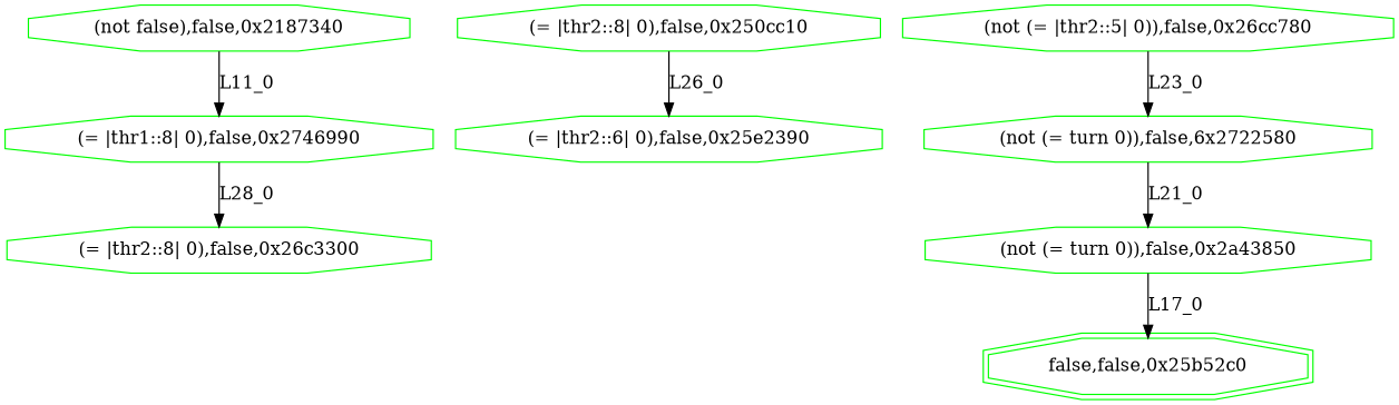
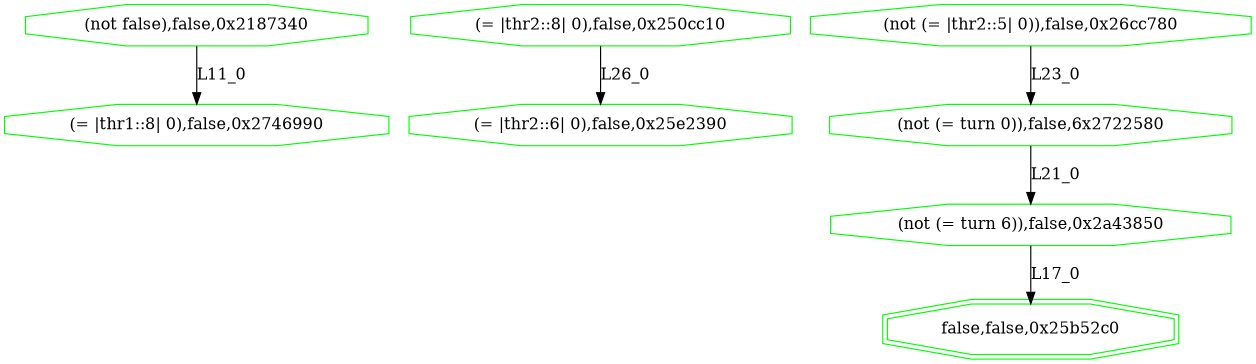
  digraph {
    node [color=green shape=octagon]
    n1 [label="(not false),false,0x2187340"]
    n2 [label="(= |thr1::8| 0),false,0x2746990"]
-   n3 [label="(= |thr2::8| 0),false,0x26c3300"]
    n4 [label="(= |thr2::8| 0),false,0x250cc10"]
    n5 [label="(= |thr2::6| 0),false,0x25e2390"]
    n6 [label="(not (= |thr2::5| 0)),false,0x26cc780"]
    n7 [label="(not (= turn 0)),false,6x2722580"]
-   n8 [label="(not (= turn 0)),false,0x2a43850"]
+   n8 [label="(not (= turn 6)),false,0x2a43850"]
    n9 [label="false,false,0x25b52c0" shape=doubleoctagon]
    n1 -> n2 [label=L11_0]
-   n2 -> n3 [label=L28_0]
    n4 -> n5 [label=L26_0]
    n6 -> n7 [label=L23_0]
    n7 -> n8 [label=L21_0]
    n8 -> n9 [label=L17_0]
  }
